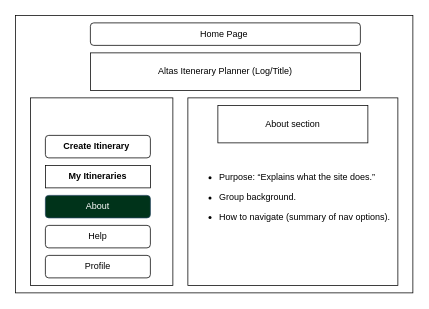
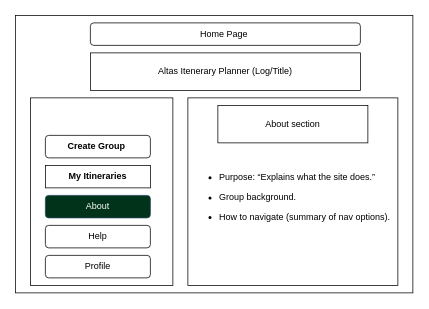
  <mxCell id="0" />
  <mxCell id="1" parent="0" />
  <mxCell id="2" value="" style="rounded=0;whiteSpace=wrap;html=1;align=left;" vertex="1" parent="1"><mxGeometry x="20" y="20" width="530" height="370" as="geometry" /></mxCell>
  <mxCell id="3" value="" style="rounded=0;whiteSpace=wrap;html=1;" vertex="1" parent="1"><mxGeometry x="40" y="130" width="190" height="250" as="geometry" /></mxCell>
  <mxCell id="4" value="&lt;b&gt;My Itineraries&lt;/b&gt;" style="whiteSpace=wrap;html=1;rounded=0;" vertex="1" parent="1"><mxGeometry x="60" y="220" width="140" height="30" as="geometry" /></mxCell>
  <mxCell id="5" value="About" style="rounded=1;whiteSpace=wrap;html=1;fillColor=#00331A;strokeColor=#23445d;fontColor=#FFFFFF;" vertex="1" parent="1"><mxGeometry x="60" y="260" width="140" height="30" as="geometry" /></mxCell>
  <mxCell id="6" value="Help" style="rounded=1;whiteSpace=wrap;html=1;" vertex="1" parent="1"><mxGeometry x="60" y="300" width="140" height="30" as="geometry" /></mxCell>
  <mxCell id="7" value="Profile" style="rounded=1;whiteSpace=wrap;html=1;" vertex="1" parent="1"><mxGeometry x="60" y="340" width="140" height="30" as="geometry" /></mxCell>
  <mxCell id="8" value="Home Page&amp;nbsp;" style="rounded=1;whiteSpace=wrap;html=1;labelBackgroundColor=default;" vertex="1" parent="1"><mxGeometry x="120" y="30" width="360" height="30" as="geometry" /></mxCell>
  <mxCell id="9" value="Altas Itenerary Planner (Log/Title)" style="rounded=0;whiteSpace=wrap;html=1;" vertex="1" parent="1"><mxGeometry x="120" y="70" width="360" height="50" as="geometry" /></mxCell>
- <mxCell id="10" value="&lt;b&gt;Create Itinerary&amp;nbsp;&lt;/b&gt;" style="rounded=1;whiteSpace=wrap;html=1;" vertex="1" parent="1"><mxGeometry x="60" y="180" width="140" height="30" as="geometry" /></mxCell>
+ <mxCell id="10" value="&lt;b&gt;Create Group&amp;nbsp;&lt;/b&gt;" style="rounded=1;whiteSpace=wrap;html=1;" vertex="1" parent="1"><mxGeometry x="60" y="180" width="140" height="30" as="geometry" /></mxCell>
  <mxCell id="11" value="&lt;div&gt;&lt;div&gt;&lt;br&gt;&lt;/div&gt;&lt;ul&gt;&lt;li&gt;Purpose: “Explains what the site does.”&lt;/li&gt;&lt;/ul&gt;&lt;ul&gt;&lt;li&gt;&lt;span style=&quot;background-color: transparent; color: light-dark(rgb(0, 0, 0), rgb(255, 255, 255));&quot;&gt;Group background.&lt;/span&gt;&lt;/li&gt;&lt;/ul&gt;&lt;ul&gt;&lt;li&gt;How to navigate (summary of nav options).&lt;/li&gt;&lt;/ul&gt;&lt;/div&gt;" style="rounded=0;whiteSpace=wrap;html=1;align=left;" vertex="1" parent="1"><mxGeometry x="250" y="130" width="280" height="250" as="geometry" /></mxCell>
  <mxCell id="12" value="About section" style="rounded=0;whiteSpace=wrap;html=1;" vertex="1" parent="1"><mxGeometry x="290" y="140" width="200" height="50" as="geometry" /></mxCell>
